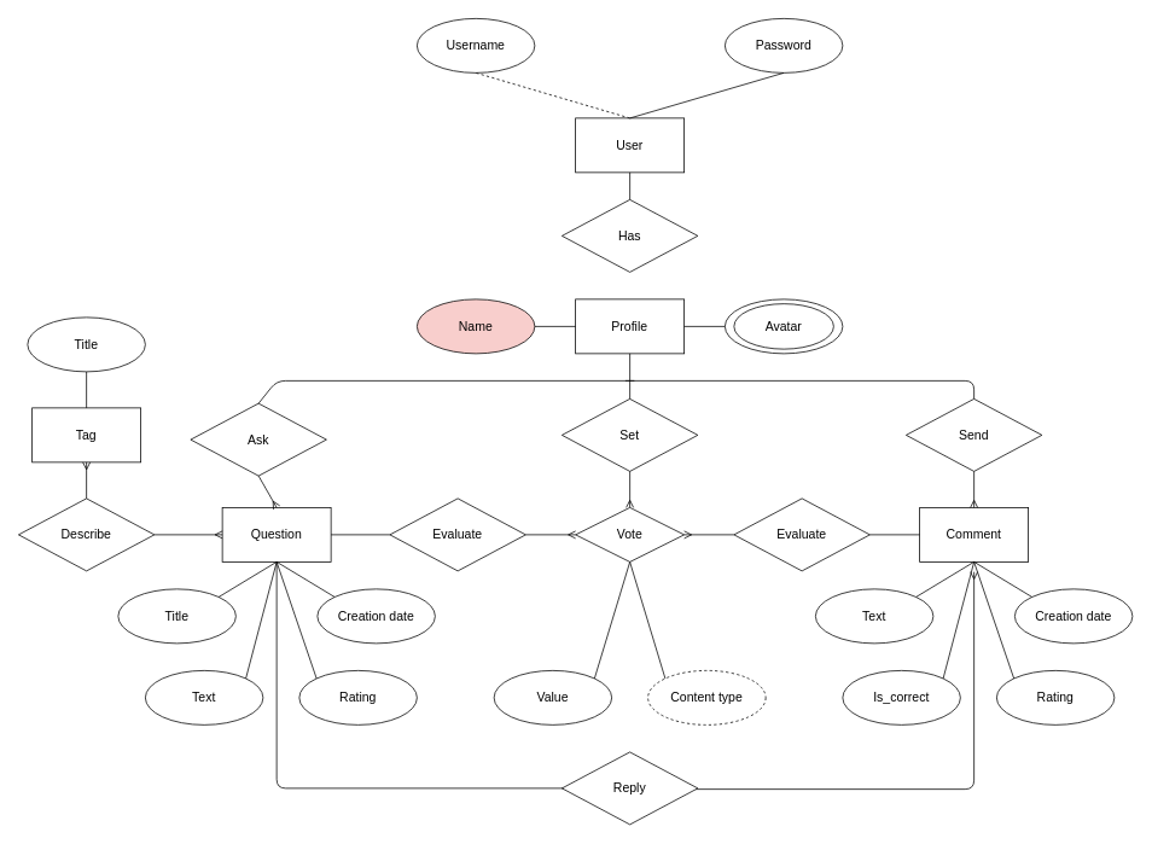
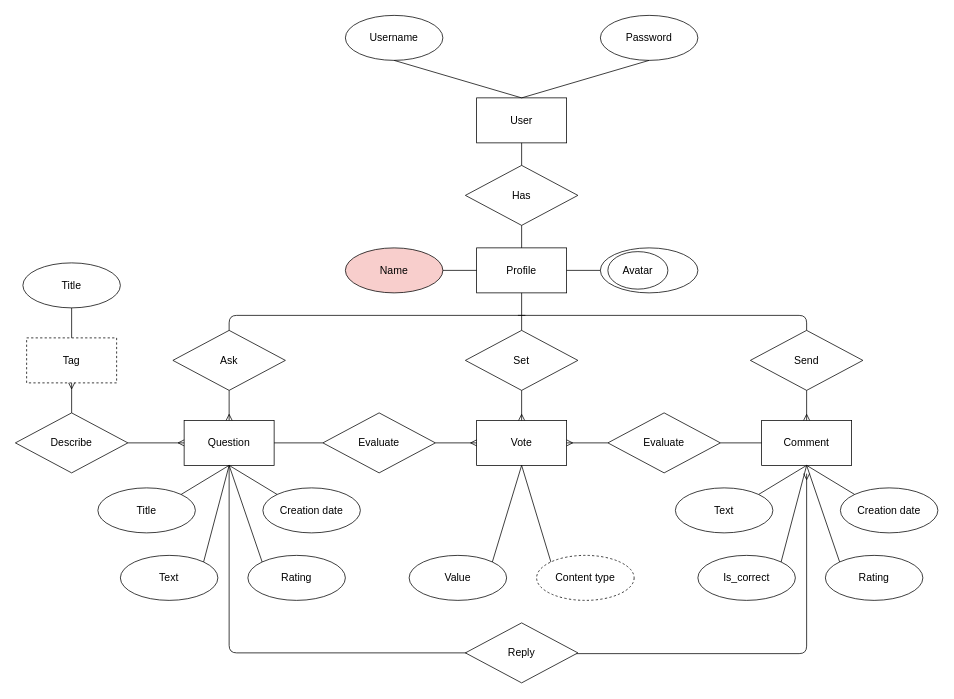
  <mxCell id="0" />
  <mxCell id="1" parent="0" />
  <mxCell id="2" value="User" style="rounded=0;whiteSpace=wrap;html=1;fontSize=14;" vertex="1" parent="1"><mxGeometry x="635" y="130" width="120" height="60" as="geometry" /></mxCell>
  <mxCell id="3" value="Username" style="ellipse;whiteSpace=wrap;html=1;fontSize=14;" vertex="1" parent="1"><mxGeometry x="460" y="20" width="130" height="60" as="geometry" /></mxCell>
  <mxCell id="4" value="Password" style="ellipse;whiteSpace=wrap;html=1;fontSize=14;" vertex="1" parent="1"><mxGeometry x="800" y="20" width="130" height="60" as="geometry" /></mxCell>
  <mxCell id="5" value="Has" style="rhombus;whiteSpace=wrap;html=1;fontSize=14;" vertex="1" parent="1"><mxGeometry x="620" y="220" width="150" height="80" as="geometry" /></mxCell>
  <mxCell id="6" value="Profile" style="rounded=0;whiteSpace=wrap;html=1;fontSize=14;" vertex="1" parent="1"><mxGeometry x="635" y="330" width="120" height="60" as="geometry" /></mxCell>
  <mxCell id="7" value="Name" style="ellipse;whiteSpace=wrap;html=1;fontSize=14;fillColor=#f8cecc;" vertex="1" parent="1"><mxGeometry x="460" y="330" width="130" height="60" as="geometry" /></mxCell>
  <mxCell id="8" value="" style="ellipse;whiteSpace=wrap;html=1;fontSize=14;" vertex="1" parent="1"><mxGeometry x="800" y="330" width="130" height="60" as="geometry" /></mxCell>
- <mxCell id="9" value="Avatar" style="ellipse;whiteSpace=wrap;html=1;fontSize=14;" vertex="1" parent="1"><mxGeometry x="810" y="335" width="110" height="50" as="geometry" /></mxCell>
- <mxCell id="10" value="" style="endArrow=none;html=1;exitX=0.5;exitY=0;exitDx=0;exitDy=0;entryX=0.5;entryY=1;entryDx=0;entryDy=0;fontSize=14;dashed=1;" edge="1" parent="1" source="2" target="3"><mxGeometry width="50" height="50" relative="1" as="geometry"><mxPoint x="500" y="200" as="sourcePoint" /><mxPoint x="550" y="150" as="targetPoint" /></mxGeometry></mxCell>
+ <mxCell id="9" value="Avatar" style="ellipse;whiteSpace=wrap;html=1;fontSize=14;" vertex="1" parent="1"><mxGeometry x="810" y="335" width="80" height="50" as="geometry" /></mxCell>
+ <mxCell id="10" value="" style="endArrow=none;html=1;exitX=0.5;exitY=0;exitDx=0;exitDy=0;entryX=0.5;entryY=1;entryDx=0;entryDy=0;fontSize=14;" edge="1" parent="1" source="2" target="3"><mxGeometry width="50" height="50" relative="1" as="geometry"><mxPoint x="500" y="200" as="sourcePoint" /><mxPoint x="550" y="150" as="targetPoint" /></mxGeometry></mxCell>
  <mxCell id="11" value="" style="endArrow=none;html=1;exitX=0.5;exitY=0;exitDx=0;exitDy=0;entryX=0.5;entryY=1;entryDx=0;entryDy=0;fontSize=14;" edge="1" parent="1" source="2" target="4"><mxGeometry width="50" height="50" relative="1" as="geometry"><mxPoint x="820" y="170" as="sourcePoint" /><mxPoint x="870" y="120" as="targetPoint" /></mxGeometry></mxCell>
  <mxCell id="12" value="" style="endArrow=none;html=1;entryX=0.5;entryY=1;entryDx=0;entryDy=0;exitX=0.5;exitY=0;exitDx=0;exitDy=0;fontSize=14;" edge="1" parent="1" source="5" target="2"><mxGeometry width="50" height="50" relative="1" as="geometry"><mxPoint x="500" y="250" as="sourcePoint" /><mxPoint x="550" y="200" as="targetPoint" /></mxGeometry></mxCell>
+ <mxCell id="13" value="" style="endArrow=none;html=1;entryX=0.5;entryY=1;entryDx=0;entryDy=0;exitX=0.5;exitY=0;exitDx=0;exitDy=0;fontSize=14;" edge="1" parent="1" source="6" target="5"><mxGeometry width="50" height="50" relative="1" as="geometry"><mxPoint x="550" y="270" as="sourcePoint" /><mxPoint x="610" y="240" as="targetPoint" /></mxGeometry></mxCell>
  <mxCell id="14" value="" style="endArrow=none;html=1;entryX=0;entryY=0.5;entryDx=0;entryDy=0;exitX=1;exitY=0.5;exitDx=0;exitDy=0;fontSize=14;" edge="1" parent="1" source="7" target="6"><mxGeometry width="50" height="50" relative="1" as="geometry"><mxPoint x="470" y="320" as="sourcePoint" /><mxPoint x="520" y="270" as="targetPoint" /></mxGeometry></mxCell>
  <mxCell id="15" value="" style="endArrow=none;html=1;entryX=1;entryY=0.5;entryDx=0;entryDy=0;exitX=0;exitY=0.5;exitDx=0;exitDy=0;fontSize=14;" edge="1" parent="1" source="8" target="6"><mxGeometry width="50" height="50" relative="1" as="geometry"><mxPoint x="470" y="480" as="sourcePoint" /><mxPoint x="520" y="430" as="targetPoint" /></mxGeometry></mxCell>
- <mxCell id="16" value="Ask" style="rhombus;whiteSpace=wrap;html=1;fontSize=14;" vertex="1" parent="1"><mxGeometry x="210" y="445" width="150" height="80" as="geometry" /></mxCell>
+ <mxCell id="16" value="Ask" style="rhombus;whiteSpace=wrap;html=1;fontSize=14;" vertex="1" parent="1"><mxGeometry x="230" y="440" width="150" height="80" as="geometry" /></mxCell>
  <mxCell id="17" value="Set" style="rhombus;whiteSpace=wrap;html=1;fontSize=14;" vertex="1" parent="1"><mxGeometry x="620" y="440" width="150" height="80" as="geometry" /></mxCell>
  <mxCell id="18" value="Send" style="rhombus;whiteSpace=wrap;html=1;fontSize=14;" vertex="1" parent="1"><mxGeometry x="1000" y="440" width="150" height="80" as="geometry" /></mxCell>
  <mxCell id="19" value="Question" style="rounded=0;whiteSpace=wrap;html=1;fontSize=14;" vertex="1" parent="1"><mxGeometry x="245" y="560" width="120" height="60" as="geometry" /></mxCell>
- <mxCell id="20" value="Vote" style="rhombus;whiteSpace=wrap;html=1;fontSize=14;" vertex="1" parent="1"><mxGeometry x="635" y="560" width="120" height="60" as="geometry" /></mxCell>
+ <mxCell id="20" value="Vote" style="rounded=0;whiteSpace=wrap;html=1;fontSize=14;" vertex="1" parent="1"><mxGeometry x="635" y="560" width="120" height="60" as="geometry" /></mxCell>
  <mxCell id="21" value="Comment" style="rounded=0;whiteSpace=wrap;html=1;fontSize=14;" vertex="1" parent="1"><mxGeometry x="1015" y="560" width="120" height="60" as="geometry" /></mxCell>
  <mxCell id="22" value="Evaluate" style="rhombus;whiteSpace=wrap;html=1;fontSize=14;" vertex="1" parent="1"><mxGeometry x="430" y="550" width="150" height="80" as="geometry" /></mxCell>
  <mxCell id="23" value="Evaluate" style="rhombus;whiteSpace=wrap;html=1;fontSize=14;" vertex="1" parent="1"><mxGeometry x="810" y="550" width="150" height="80" as="geometry" /></mxCell>
  <mxCell id="24" value="Title" style="ellipse;whiteSpace=wrap;html=1;fontSize=14;" vertex="1" parent="1"><mxGeometry x="130" y="650" width="130" height="60" as="geometry" /></mxCell>
  <mxCell id="25" value="Rating" style="ellipse;whiteSpace=wrap;html=1;fontSize=14;" vertex="1" parent="1"><mxGeometry x="330" y="740" width="130" height="60" as="geometry" /></mxCell>
  <mxCell id="26" value="Text" style="ellipse;whiteSpace=wrap;html=1;fontSize=14;" vertex="1" parent="1"><mxGeometry x="160" y="740" width="130" height="60" as="geometry" /></mxCell>
  <mxCell id="27" value="Creation date" style="ellipse;whiteSpace=wrap;html=1;fontSize=14;" vertex="1" parent="1"><mxGeometry x="350" y="650" width="130" height="60" as="geometry" /></mxCell>
  <mxCell id="28" value="" style="endArrow=none;html=1;entryX=0.5;entryY=1;entryDx=0;entryDy=0;exitX=1;exitY=0;exitDx=0;exitDy=0;fontSize=14;" edge="1" parent="1" source="24" target="19"><mxGeometry width="50" height="50" relative="1" as="geometry"><mxPoint x="60" y="810" as="sourcePoint" /><mxPoint x="110" y="760" as="targetPoint" /></mxGeometry></mxCell>
  <mxCell id="29" value="" style="endArrow=none;html=1;entryX=0.5;entryY=1;entryDx=0;entryDy=0;exitX=0;exitY=0;exitDx=0;exitDy=0;fontSize=14;" edge="1" parent="1" source="27" target="19"><mxGeometry width="50" height="50" relative="1" as="geometry"><mxPoint x="250" y="910" as="sourcePoint" /><mxPoint x="300" y="860" as="targetPoint" /></mxGeometry></mxCell>
  <mxCell id="30" value="" style="endArrow=none;html=1;entryX=0.5;entryY=1;entryDx=0;entryDy=0;exitX=1;exitY=0;exitDx=0;exitDy=0;fontSize=14;" edge="1" parent="1" source="26" target="19"><mxGeometry width="50" height="50" relative="1" as="geometry"><mxPoint x="210" y="920" as="sourcePoint" /><mxPoint x="260" y="870" as="targetPoint" /></mxGeometry></mxCell>
  <mxCell id="31" value="" style="endArrow=none;html=1;entryX=0.5;entryY=1;entryDx=0;entryDy=0;exitX=0;exitY=0;exitDx=0;exitDy=0;fontSize=14;" edge="1" parent="1" source="25" target="19"><mxGeometry width="50" height="50" relative="1" as="geometry"><mxPoint x="300" y="870" as="sourcePoint" /><mxPoint x="350" y="820" as="targetPoint" /></mxGeometry></mxCell>
  <mxCell id="32" value="Describe" style="rhombus;whiteSpace=wrap;html=1;fontSize=14;" vertex="1" parent="1"><mxGeometry x="20" y="550" width="150" height="80" as="geometry" /></mxCell>
- <mxCell id="33" value="Tag" style="rounded=0;whiteSpace=wrap;html=1;fontSize=14;" vertex="1" parent="1"><mxGeometry x="35" y="450" width="120" height="60" as="geometry" /></mxCell>
+ <mxCell id="33" value="Tag" style="rounded=0;whiteSpace=wrap;html=1;fontSize=14;dashed=1;" vertex="1" parent="1"><mxGeometry x="35" y="450" width="120" height="60" as="geometry" /></mxCell>
  <mxCell id="34" value="Title" style="ellipse;whiteSpace=wrap;html=1;fontSize=14;" vertex="1" parent="1"><mxGeometry x="30" y="350" width="130" height="60" as="geometry" /></mxCell>
  <mxCell id="35" value="" style="endArrow=none;html=1;exitX=0.5;exitY=0;exitDx=0;exitDy=0;entryX=0.5;entryY=1;entryDx=0;entryDy=0;fontSize=14;" edge="1" parent="1" source="17" target="6"><mxGeometry width="50" height="50" relative="1" as="geometry"><mxPoint x="330" y="310" as="sourcePoint" /><mxPoint y="260" as="targetPoint" x="380" /></mxGeometry></mxCell>
  <mxCell id="36" value="" style="endArrow=none;html=1;entryX=0.5;entryY=1;entryDx=0;entryDy=0;exitX=0.5;exitY=0;exitDx=0;exitDy=0;startArrow=ERmany;startFill=0;fontSize=14;" edge="1" parent="1" source="20" target="17"><mxGeometry width="50" height="50" relative="1" as="geometry"><mxPoint x="480" y="560" as="sourcePoint" /><mxPoint x="530" y="510" as="targetPoint" /></mxGeometry></mxCell>
  <mxCell id="37" value="" style="endArrow=none;html=1;entryX=0.5;entryY=1;entryDx=0;entryDy=0;exitX=0.5;exitY=0;exitDx=0;exitDy=0;startArrow=ERmany;startFill=0;fontSize=14;" edge="1" parent="1" source="19" target="16"><mxGeometry width="50" height="50" relative="1" as="geometry"><mxPoint x="180" y="580" as="sourcePoint" /><mxPoint x="230" y="530" as="targetPoint" /></mxGeometry></mxCell>
  <mxCell id="38" value="" style="endArrow=none;html=1;exitX=1;exitY=0.5;exitDx=0;exitDy=0;entryX=0;entryY=0.5;entryDx=0;entryDy=0;fontSize=14;" edge="1" parent="1" source="19" target="22"><mxGeometry width="50" height="50" relative="1" as="geometry"><mxPoint x="570" y="720" as="sourcePoint" /><mxPoint x="620" y="670" as="targetPoint" /></mxGeometry></mxCell>
  <mxCell id="39" value="" style="endArrow=ERmany;html=1;entryX=0;entryY=0.5;entryDx=0;entryDy=0;exitX=1;exitY=0.5;exitDx=0;exitDy=0;endFill=0;fontSize=14;" edge="1" parent="1" source="32" target="19"><mxGeometry width="50" height="50" relative="1" as="geometry"><mxPoint x="50" y="750" as="sourcePoint" /><mxPoint x="100" y="700" as="targetPoint" /></mxGeometry></mxCell>
  <mxCell id="40" value="" style="endArrow=ERmany;html=1;entryX=0.5;entryY=1;entryDx=0;entryDy=0;exitX=0.5;exitY=0;exitDx=0;exitDy=0;endFill=0;fontSize=14;" edge="1" parent="1" source="32" target="33"><mxGeometry width="50" height="50" relative="1" as="geometry"><mxPoint x="120" y="540" as="sourcePoint" /><mxPoint x="130" y="710" as="targetPoint" /></mxGeometry></mxCell>
  <mxCell id="41" value="" style="endArrow=none;html=1;entryX=0.5;entryY=1;entryDx=0;entryDy=0;exitX=0.5;exitY=0;exitDx=0;exitDy=0;fontSize=14;" edge="1" parent="1" source="33" target="34"><mxGeometry width="50" height="50" relative="1" as="geometry"><mxPoint x="170" y="540" as="sourcePoint" /><mxPoint x="220" y="490" as="targetPoint" /></mxGeometry></mxCell>
  <mxCell id="42" value="" style="endArrow=ERmany;html=1;exitX=1;exitY=0.5;exitDx=0;exitDy=0;entryX=0;entryY=0.5;entryDx=0;entryDy=0;endFill=0;fontSize=14;" edge="1" parent="1" source="22" target="20"><mxGeometry width="50" height="50" relative="1" as="geometry"><mxPoint x="590" y="750" as="sourcePoint" /><mxPoint x="640" y="700" as="targetPoint" /></mxGeometry></mxCell>
  <mxCell id="43" value="Content type" style="ellipse;whiteSpace=wrap;html=1;fontSize=14;dashed=1;" vertex="1" parent="1"><mxGeometry x="715" y="740" width="130" height="60" as="geometry" /></mxCell>
  <mxCell id="44" value="Value" style="ellipse;whiteSpace=wrap;html=1;fontSize=14;" vertex="1" parent="1"><mxGeometry x="545" y="740" width="130" height="60" as="geometry" /></mxCell>
  <mxCell id="45" value="" style="endArrow=none;html=1;entryX=0.5;entryY=1;entryDx=0;entryDy=0;exitX=1;exitY=0;exitDx=0;exitDy=0;fontSize=14;" edge="1" parent="1" source="44" target="20"><mxGeometry width="50" height="50" relative="1" as="geometry"><mxPoint x="530" y="870" as="sourcePoint" /><mxPoint x="580" y="820" as="targetPoint" /></mxGeometry></mxCell>
  <mxCell id="46" value="" style="endArrow=none;html=1;exitX=0.5;exitY=1;exitDx=0;exitDy=0;entryX=0;entryY=0;entryDx=0;entryDy=0;fontSize=14;" edge="1" parent="1" source="20" target="43"><mxGeometry width="50" height="50" relative="1" as="geometry"><mxPoint x="710" y="650" as="sourcePoint" /><mxPoint x="760" y="600" as="targetPoint" /></mxGeometry></mxCell>
  <mxCell id="47" value="" style="endArrow=none;html=1;exitX=1;exitY=0.5;exitDx=0;exitDy=0;entryX=0;entryY=0.5;entryDx=0;entryDy=0;startArrow=ERmany;startFill=0;fontSize=14;" edge="1" parent="1" source="20" target="23"><mxGeometry width="50" height="50" relative="1" as="geometry"><mxPoint x="880" y="750" as="sourcePoint" /><mxPoint x="930" y="700" as="targetPoint" /></mxGeometry></mxCell>
  <mxCell id="48" value="" style="endArrow=none;html=1;exitX=1;exitY=0.5;exitDx=0;exitDy=0;entryX=0;entryY=0.5;entryDx=0;entryDy=0;fontSize=14;" edge="1" parent="1" source="23" target="21"><mxGeometry width="50" height="50" relative="1" as="geometry"><mxPoint x="940" y="750" as="sourcePoint" /><mxPoint x="990" y="700" as="targetPoint" /></mxGeometry></mxCell>
  <mxCell id="49" value="" style="endArrow=none;html=1;exitX=0.5;exitY=0;exitDx=0;exitDy=0;fontSize=14;" edge="1" parent="1" source="16"><mxGeometry width="50" height="50" relative="1" as="geometry"><mxPoint x="300" y="410" as="sourcePoint" /><mxPoint x="700" y="420" as="targetPoint" /><Array as="points"><mxPoint x="305" y="420" /></Array></mxGeometry></mxCell>
  <mxCell id="50" value="" style="endArrow=none;html=1;entryX=0.5;entryY=0;entryDx=0;entryDy=0;fontSize=14;" edge="1" parent="1" target="18"><mxGeometry width="50" height="50" relative="1" as="geometry"><mxPoint x="690" y="420" as="sourcePoint" /><mxPoint x="750" y="410" as="targetPoint" /><Array as="points"><mxPoint x="1075" y="420" /></Array></mxGeometry></mxCell>
  <mxCell id="51" value="" style="endArrow=none;html=1;entryX=0.5;entryY=1;entryDx=0;entryDy=0;exitX=0.5;exitY=0;exitDx=0;exitDy=0;startArrow=ERmany;startFill=0;fontSize=14;" edge="1" parent="1" source="21" target="18"><mxGeometry width="50" height="50" relative="1" as="geometry"><mxPoint x="1050" y="740" as="sourcePoint" /><mxPoint x="1100" y="690" as="targetPoint" /></mxGeometry></mxCell>
  <mxCell id="52" value="Text" style="ellipse;whiteSpace=wrap;html=1;fontSize=14;" vertex="1" parent="1"><mxGeometry x="900" y="650" width="130" height="60" as="geometry" /></mxCell>
  <mxCell id="53" value="Rating" style="ellipse;whiteSpace=wrap;html=1;fontSize=14;" vertex="1" parent="1"><mxGeometry x="1100" y="740" width="130" height="60" as="geometry" /></mxCell>
  <mxCell id="54" value="Is_correct" style="ellipse;whiteSpace=wrap;html=1;fontSize=14;" vertex="1" parent="1"><mxGeometry x="930" y="740" width="130" height="60" as="geometry" /></mxCell>
  <mxCell id="55" value="Creation date" style="ellipse;whiteSpace=wrap;html=1;fontSize=14;" vertex="1" parent="1"><mxGeometry x="1120" y="650" width="130" height="60" as="geometry" /></mxCell>
  <mxCell id="56" value="" style="endArrow=none;html=1;entryX=0.5;entryY=1;entryDx=0;entryDy=0;exitX=1;exitY=0;exitDx=0;exitDy=0;fontSize=14;" edge="1" parent="1" source="52" target="21"><mxGeometry width="50" height="50" relative="1" as="geometry"><mxPoint x="860" y="880" as="sourcePoint" /><mxPoint x="910" y="830" as="targetPoint" /></mxGeometry></mxCell>
  <mxCell id="57" value="" style="endArrow=none;html=1;entryX=0.5;entryY=1;entryDx=0;entryDy=0;exitX=1;exitY=0;exitDx=0;exitDy=0;fontSize=14;" edge="1" parent="1" source="54" target="21"><mxGeometry width="50" height="50" relative="1" as="geometry"><mxPoint x="930" y="980" as="sourcePoint" /><mxPoint x="980" y="930" as="targetPoint" /></mxGeometry></mxCell>
  <mxCell id="58" value="" style="endArrow=none;html=1;entryX=0.5;entryY=1;entryDx=0;entryDy=0;exitX=0;exitY=0;exitDx=0;exitDy=0;fontSize=14;" edge="1" parent="1" source="55" target="21"><mxGeometry width="50" height="50" relative="1" as="geometry"><mxPoint x="1060" y="960" as="sourcePoint" /><mxPoint x="1110" y="910" as="targetPoint" /></mxGeometry></mxCell>
  <mxCell id="59" value="" style="endArrow=none;html=1;entryX=0.5;entryY=1;entryDx=0;entryDy=0;exitX=0;exitY=0;exitDx=0;exitDy=0;fontSize=14;" edge="1" parent="1" source="53" target="21"><mxGeometry width="50" height="50" relative="1" as="geometry"><mxPoint x="1110" y="900" as="sourcePoint" /><mxPoint x="1160" y="850" as="targetPoint" /></mxGeometry></mxCell>
  <mxCell id="60" value="" style="endArrow=none;html=1;entryX=0.5;entryY=1;entryDx=0;entryDy=0;exitX=0;exitY=0.5;exitDx=0;exitDy=0;fontSize=14;" edge="1" parent="1" target="19"><mxGeometry width="50" height="50" relative="1" as="geometry"><mxPoint x="635" y="870" as="sourcePoint" /><mxPoint x="330" y="900" as="targetPoint" /><Array as="points"><mxPoint x="305" y="870" /></Array></mxGeometry></mxCell>
  <mxCell id="61" value="" style="endArrow=ERmany;html=1;exitX=1;exitY=0.5;exitDx=0;exitDy=0;endFill=0;fontSize=14;" edge="1" parent="1"><mxGeometry width="50" height="50" relative="1" as="geometry"><mxPoint x="755" y="871" as="sourcePoint" /><mxPoint x="1075" y="631" as="targetPoint" /><Array as="points"><mxPoint x="1075" y="871" /></Array></mxGeometry></mxCell>
  <mxCell id="62" value="Reply" style="rhombus;whiteSpace=wrap;html=1;fontSize=14;" vertex="1" parent="1"><mxGeometry x="620" y="830" width="150" height="80" as="geometry" /></mxCell>
